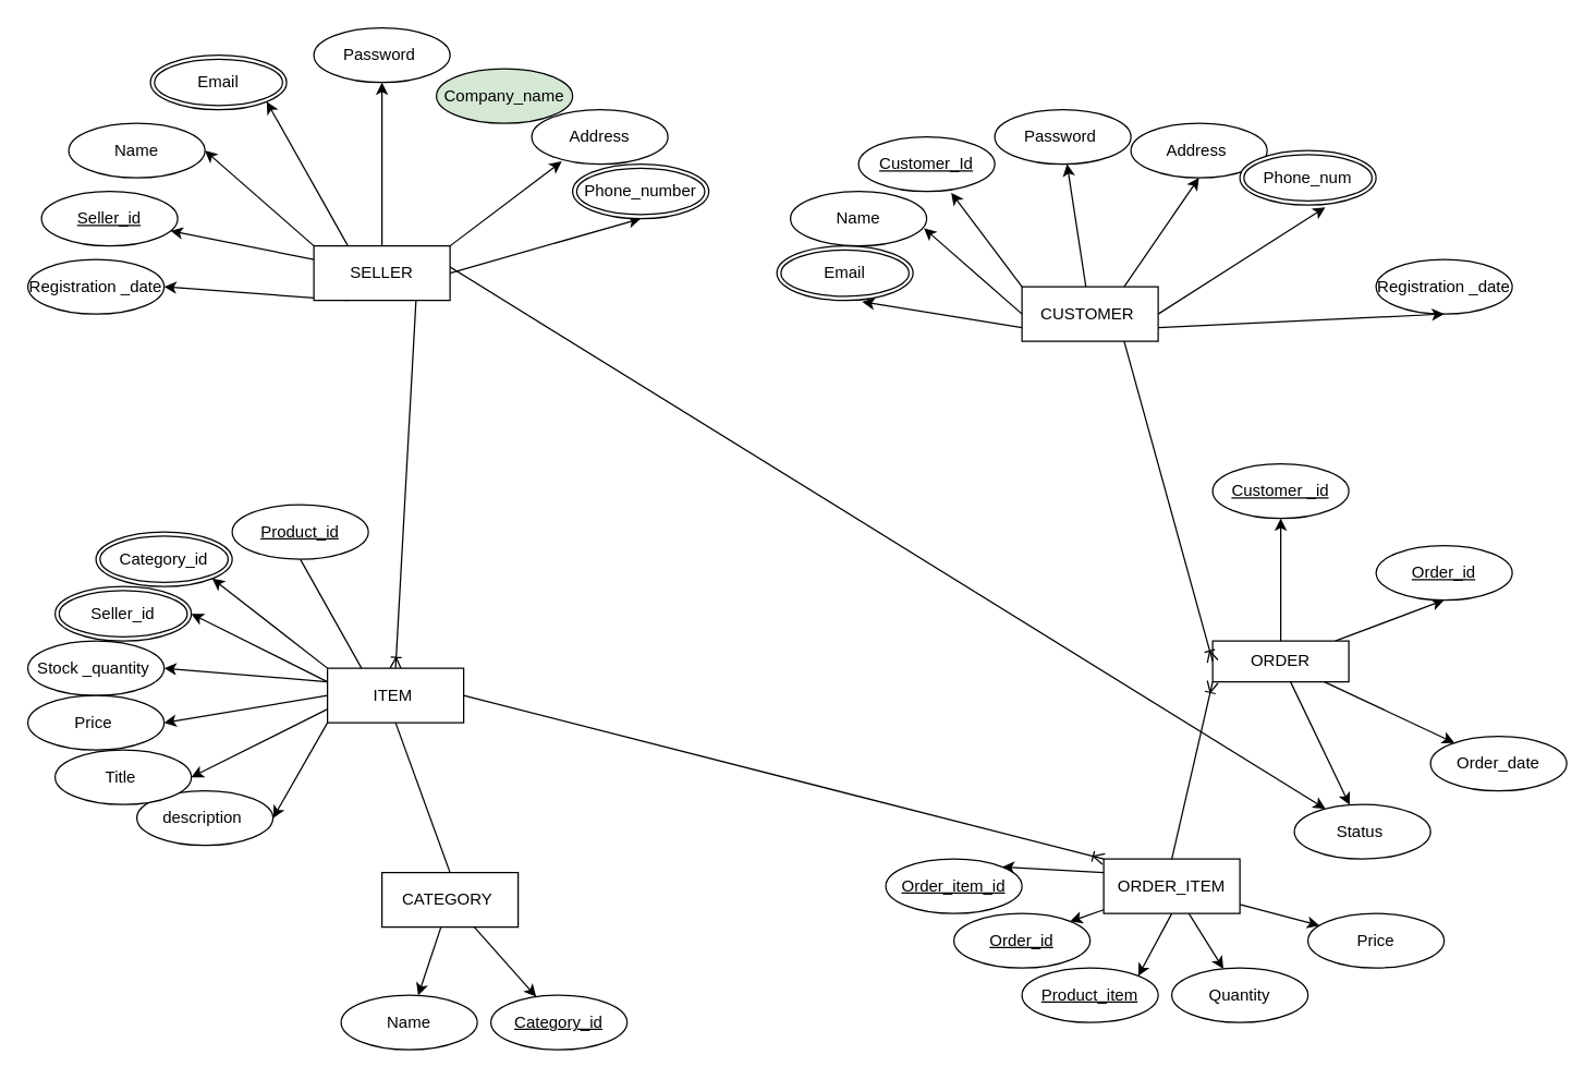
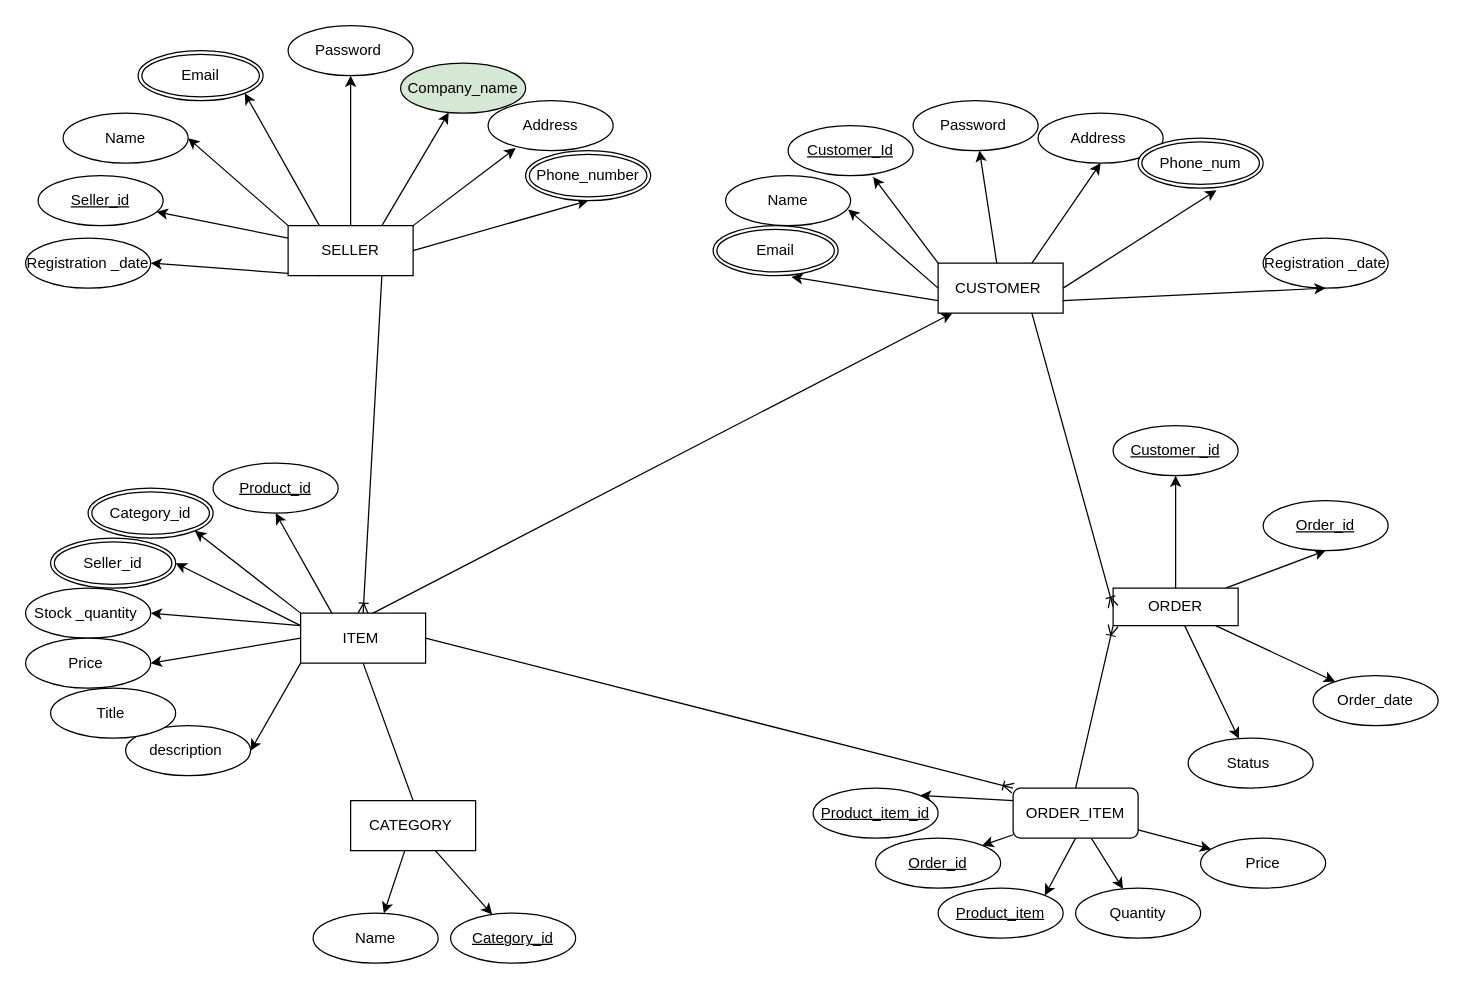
  <mxCell id="0" />
  <mxCell id="1" parent="0" />
  <mxCell id="2" value="" style="rounded=0;orthogonalLoop=1;jettySize=auto;html=1;" edge="1" parent="1" source="4" target="6"><mxGeometry relative="1" as="geometry" /></mxCell>
  <mxCell id="3" style="rounded=0;orthogonalLoop=1;jettySize=auto;html=1;exitX=0.75;exitY=0;exitDx=0;exitDy=0;entryX=0.5;entryY=1;entryDx=0;entryDy=0;" edge="1" parent="1" source="4" target="7"><mxGeometry relative="1" as="geometry" /></mxCell>
  <mxCell id="4" value="CUSTOMER&amp;nbsp;" style="whiteSpace=wrap;html=1;align=center;" vertex="1" parent="1"><mxGeometry x="750" y="210" width="100" height="40" as="geometry" /></mxCell>
  <mxCell id="5" value="Customer_Id" style="ellipse;whiteSpace=wrap;html=1;align=center;fontStyle=4;" vertex="1" parent="1"><mxGeometry x="630" y="100" width="100" height="40" as="geometry" /></mxCell>
  <mxCell id="6" value="Password&amp;nbsp;" style="ellipse;whiteSpace=wrap;html=1;align=center;" vertex="1" parent="1"><mxGeometry x="730" y="80" width="100" height="40" as="geometry" /></mxCell>
  <mxCell id="7" value="Address&amp;nbsp;" style="ellipse;whiteSpace=wrap;html=1;align=center;" vertex="1" parent="1"><mxGeometry x="830" y="90" width="100" height="40" as="geometry" /></mxCell>
  <mxCell id="8" value="Registration _date" style="ellipse;whiteSpace=wrap;html=1;align=center;" vertex="1" parent="1"><mxGeometry x="1010" y="190" width="100" height="40" as="geometry" /></mxCell>
  <mxCell id="9" value="Name" style="ellipse;whiteSpace=wrap;html=1;align=center;" vertex="1" parent="1"><mxGeometry x="580" y="140" width="100" height="40" as="geometry" /></mxCell>
  <mxCell id="10" style="rounded=0;orthogonalLoop=1;jettySize=auto;html=1;exitX=0;exitY=0.5;exitDx=0;exitDy=0;entryX=0.98;entryY=0.675;entryDx=0;entryDy=0;entryPerimeter=0;" edge="1" parent="1" source="4" target="9"><mxGeometry relative="1" as="geometry" /></mxCell>
  <mxCell id="11" value="" style="rounded=0;orthogonalLoop=1;jettySize=auto;html=1;" edge="1" parent="1" source="15" target="17"><mxGeometry relative="1" as="geometry" /></mxCell>
  <mxCell id="12" value="" style="rounded=0;orthogonalLoop=1;jettySize=auto;html=1;" edge="1" parent="1" source="15" target="22"><mxGeometry relative="1" as="geometry" /></mxCell>
  <mxCell id="13" style="rounded=0;orthogonalLoop=1;jettySize=auto;html=1;entryX=0.5;entryY=1;entryDx=0;entryDy=0;" edge="1" parent="1" source="15" target="16"><mxGeometry relative="1" as="geometry" /></mxCell>
  <mxCell id="14" value="" style="rounded=0;orthogonalLoop=1;jettySize=auto;html=1;" edge="1" parent="1" source="15" target="18"><mxGeometry relative="1" as="geometry" /></mxCell>
  <mxCell id="15" value="ORDER" style="whiteSpace=wrap;html=1;align=center;direction=east;" vertex="1" parent="1"><mxGeometry x="890" y="470" width="100" height="30" as="geometry" /></mxCell>
  <mxCell id="16" value="Order_id" style="ellipse;whiteSpace=wrap;html=1;align=center;fontStyle=4;" vertex="1" parent="1"><mxGeometry x="1010" y="400" width="100" height="40" as="geometry" /></mxCell>
  <mxCell id="17" value="Status&amp;nbsp;" style="ellipse;whiteSpace=wrap;html=1;align=center;" vertex="1" parent="1"><mxGeometry x="950" y="590" width="100" height="40" as="geometry" /></mxCell>
  <mxCell id="18" value="Order_date" style="ellipse;whiteSpace=wrap;html=1;align=center;" vertex="1" parent="1"><mxGeometry x="1050" y="540" width="100" height="40" as="geometry" /></mxCell>
  <mxCell id="19" value="Email" style="ellipse;shape=doubleEllipse;margin=3;whiteSpace=wrap;html=1;align=center;" vertex="1" parent="1"><mxGeometry x="570" y="180" width="100" height="40" as="geometry" /></mxCell>
  <mxCell id="20" value="Phone_num" style="ellipse;shape=doubleEllipse;margin=3;whiteSpace=wrap;html=1;align=center;" vertex="1" parent="1"><mxGeometry x="910" y="110" width="100" height="40" as="geometry" /></mxCell>
  <mxCell id="21" value="" style="fontSize=12;html=1;endArrow=ERoneToMany;rounded=0;exitX=0.75;exitY=1;exitDx=0;exitDy=0;entryX=0;entryY=0.5;entryDx=0;entryDy=0;" edge="1" parent="1" source="4" target="15"><mxGeometry width="100" height="100" relative="1" as="geometry"><mxPoint x="910" y="500" as="sourcePoint" /><mxPoint x="900" y="560" as="targetPoint" /></mxGeometry></mxCell>
  <mxCell id="22" value="Customer _id" style="ellipse;whiteSpace=wrap;html=1;align=center;fontStyle=4;" vertex="1" parent="1"><mxGeometry x="890" y="340" width="100" height="40" as="geometry" /></mxCell>
  <mxCell id="23" value="" style="rounded=0;orthogonalLoop=1;jettySize=auto;html=1;" edge="1" parent="1" source="30" target="38"><mxGeometry relative="1" as="geometry" /></mxCell>
  <mxCell id="24" value="" style="rounded=0;orthogonalLoop=1;jettySize=auto;html=1;" edge="1" parent="1" source="30" target="31"><mxGeometry relative="1" as="geometry" /></mxCell>
  <mxCell id="25" style="rounded=0;orthogonalLoop=1;jettySize=auto;html=1;exitX=0;exitY=0;exitDx=0;exitDy=0;entryX=1;entryY=0.5;entryDx=0;entryDy=0;" edge="1" parent="1" source="30" target="35"><mxGeometry relative="1" as="geometry" /></mxCell>
  <mxCell id="26" style="rounded=0;orthogonalLoop=1;jettySize=auto;html=1;exitX=0.25;exitY=0;exitDx=0;exitDy=0;entryX=1;entryY=1;entryDx=0;entryDy=0;" edge="1" parent="1" source="30" target="33"><mxGeometry relative="1" as="geometry" /></mxCell>
- <mxCell id="27" style="rounded=0;orthogonalLoop=1;jettySize=auto;html=1;exitX=0.75;exitY=0;exitDx=0;exitDy=0;" edge="1" parent="1" source="30" target="17"><mxGeometry relative="1" as="geometry" /></mxCell>
+ <mxCell id="27" style="rounded=0;orthogonalLoop=1;jettySize=auto;html=1;exitX=0.75;exitY=0;exitDx=0;exitDy=0;" edge="1" parent="1" source="30" target="32"><mxGeometry relative="1" as="geometry" /></mxCell>
  <mxCell id="28" style="rounded=0;orthogonalLoop=1;jettySize=auto;html=1;exitX=1;exitY=0.5;exitDx=0;exitDy=0;entryX=0.5;entryY=1;entryDx=0;entryDy=0;" edge="1" parent="1" source="30" target="37"><mxGeometry relative="1" as="geometry" /></mxCell>
  <mxCell id="29" style="rounded=0;orthogonalLoop=1;jettySize=auto;html=1;exitX=0.25;exitY=1;exitDx=0;exitDy=0;entryX=1;entryY=0.5;entryDx=0;entryDy=0;" edge="1" parent="1" source="30" target="34"><mxGeometry relative="1" as="geometry" /></mxCell>
  <mxCell id="30" value="SELLER" style="whiteSpace=wrap;html=1;align=center;" vertex="1" parent="1"><mxGeometry x="230" y="180" width="100" height="40" as="geometry" /></mxCell>
  <mxCell id="31" value="Password&amp;nbsp;" style="ellipse;whiteSpace=wrap;html=1;align=center;" vertex="1" parent="1"><mxGeometry x="230" y="20" width="100" height="40" as="geometry" /></mxCell>
  <mxCell id="32" value="Company_name" style="ellipse;whiteSpace=wrap;html=1;align=center;fillColor=#d5e8d4;" vertex="1" parent="1"><mxGeometry x="320" y="50" width="100" height="40" as="geometry" /></mxCell>
  <mxCell id="33" value="Email" style="whiteSpace=wrap;html=1;align=center;shape=doubleEllipse;perimeter=ellipsePerimeter;margin=3;" vertex="1" parent="1"><mxGeometry x="110" y="40" width="100" height="40" as="geometry" /></mxCell>
  <mxCell id="34" value="Registration _date" style="ellipse;whiteSpace=wrap;html=1;align=center;" vertex="1" parent="1"><mxGeometry x="20" y="190" width="100" height="40" as="geometry" /></mxCell>
  <mxCell id="35" value="Name" style="ellipse;whiteSpace=wrap;html=1;align=center;" vertex="1" parent="1"><mxGeometry x="50" y="90" width="100" height="40" as="geometry" /></mxCell>
  <mxCell id="36" value="Address" style="ellipse;whiteSpace=wrap;html=1;align=center;" vertex="1" parent="1"><mxGeometry x="390" y="80" width="100" height="40" as="geometry" /></mxCell>
  <mxCell id="37" value="Phone_number" style="whiteSpace=wrap;html=1;align=center;shape=doubleEllipse;perimeter=ellipsePerimeter;margin=3;" vertex="1" parent="1"><mxGeometry x="420" y="120" width="100" height="40" as="geometry" /></mxCell>
  <mxCell id="38" value="Seller_id" style="ellipse;whiteSpace=wrap;html=1;align=center;fontStyle=4;" vertex="1" parent="1"><mxGeometry x="30" y="140" width="100" height="40" as="geometry" /></mxCell>
  <mxCell id="39" value="" style="fontSize=12;html=1;endArrow=ERoneToMany;rounded=0;exitX=0.75;exitY=1;exitDx=0;exitDy=0;entryX=0.5;entryY=0;entryDx=0;entryDy=0;" edge="1" parent="1" source="30" target="47"><mxGeometry width="100" height="100" relative="1" as="geometry"><mxPoint x="515" y="210" as="sourcePoint" /><mxPoint x="525" y="490" as="targetPoint" /></mxGeometry></mxCell>
- <mxCell id="40" style="rounded=0;orthogonalLoop=1;jettySize=auto;html=1;exitX=0.25;exitY=0;exitDx=0;exitDy=0;entryX=0.5;entryY=1;entryDx=0;entryDy=0;endArrow=none;" edge="1" parent="1" source="47" target="54"><mxGeometry relative="1" as="geometry" /></mxCell>
+ <mxCell id="40" style="rounded=0;orthogonalLoop=1;jettySize=auto;html=1;exitX=0.25;exitY=0;exitDx=0;exitDy=0;entryX=0.5;entryY=1;entryDx=0;entryDy=0;" edge="1" parent="1" source="47" target="54"><mxGeometry relative="1" as="geometry" /></mxCell>
  <mxCell id="41" style="rounded=0;orthogonalLoop=1;jettySize=auto;html=1;exitX=0;exitY=0;exitDx=0;exitDy=0;entryX=1;entryY=1;entryDx=0;entryDy=0;" edge="1" parent="1" source="47" target="48"><mxGeometry relative="1" as="geometry" /></mxCell>
  <mxCell id="42" style="rounded=0;orthogonalLoop=1;jettySize=auto;html=1;exitX=0;exitY=0.25;exitDx=0;exitDy=0;entryX=1;entryY=0.5;entryDx=0;entryDy=0;" edge="1" parent="1" source="47" target="49"><mxGeometry relative="1" as="geometry" /></mxCell>
  <mxCell id="43" style="rounded=0;orthogonalLoop=1;jettySize=auto;html=1;exitX=0;exitY=0.25;exitDx=0;exitDy=0;entryX=1;entryY=0.5;entryDx=0;entryDy=0;" edge="1" parent="1" source="47" target="50"><mxGeometry relative="1" as="geometry" /></mxCell>
  <mxCell id="44" style="rounded=0;orthogonalLoop=1;jettySize=auto;html=1;exitX=0;exitY=0.5;exitDx=0;exitDy=0;entryX=1;entryY=0.5;entryDx=0;entryDy=0;" edge="1" parent="1" source="47" target="51"><mxGeometry relative="1" as="geometry" /></mxCell>
- <mxCell id="45" style="rounded=0;orthogonalLoop=1;jettySize=auto;html=1;exitX=0;exitY=0.75;exitDx=0;exitDy=0;entryX=1;entryY=0.5;entryDx=0;entryDy=0;" edge="1" parent="1" source="47" target="53"><mxGeometry relative="1" as="geometry" /></mxCell>
+ <mxCell id="45" style="rounded=0;orthogonalLoop=1;jettySize=auto;html=1;exitX=0;exitY=0.75;exitDx=0;exitDy=0;" edge="1" parent="1" source="47" target="4"><mxGeometry relative="1" as="geometry" /></mxCell>
  <mxCell id="46" style="rounded=0;orthogonalLoop=1;jettySize=auto;html=1;exitX=0;exitY=1;exitDx=0;exitDy=0;entryX=1;entryY=0.5;entryDx=0;entryDy=0;" edge="1" parent="1" source="47" target="52"><mxGeometry relative="1" as="geometry" /></mxCell>
  <mxCell id="47" value="ITEM&amp;nbsp;" style="whiteSpace=wrap;html=1;align=center;" vertex="1" parent="1"><mxGeometry x="240" y="490" width="100" height="40" as="geometry" /></mxCell>
  <mxCell id="48" value="Category_id" style="whiteSpace=wrap;html=1;align=center;shape=doubleEllipse;perimeter=ellipsePerimeter;margin=3;" vertex="1" parent="1"><mxGeometry x="70" y="390" width="100" height="40" as="geometry" /></mxCell>
  <mxCell id="49" value="Seller_id" style="whiteSpace=wrap;html=1;align=center;shape=doubleEllipse;perimeter=ellipsePerimeter;margin=3;" vertex="1" parent="1"><mxGeometry x="40" y="430" width="100" height="40" as="geometry" /></mxCell>
  <mxCell id="50" value="Stock _quantity&amp;nbsp;" style="ellipse;whiteSpace=wrap;html=1;align=center;" vertex="1" parent="1"><mxGeometry x="20" y="470" width="100" height="40" as="geometry" /></mxCell>
  <mxCell id="51" value="Price&amp;nbsp;" style="ellipse;whiteSpace=wrap;html=1;align=center;" vertex="1" parent="1"><mxGeometry x="20" y="510" width="100" height="40" as="geometry" /></mxCell>
  <mxCell id="52" value="description&amp;nbsp;" style="ellipse;whiteSpace=wrap;html=1;align=center;" vertex="1" parent="1"><mxGeometry x="100" y="580" width="100" height="40" as="geometry" /></mxCell>
  <mxCell id="53" value="Title&amp;nbsp;" style="ellipse;whiteSpace=wrap;html=1;align=center;" vertex="1" parent="1"><mxGeometry x="40" y="550" width="100" height="40" as="geometry" /></mxCell>
  <mxCell id="54" value="Product_id" style="ellipse;whiteSpace=wrap;html=1;align=center;fontStyle=4;" vertex="1" parent="1"><mxGeometry x="170" y="370" width="100" height="40" as="geometry" /></mxCell>
  <mxCell id="55" value="" style="rounded=0;orthogonalLoop=1;jettySize=auto;html=1;" edge="1" parent="1" source="57" target="58"><mxGeometry relative="1" as="geometry" /></mxCell>
  <mxCell id="56" value="" style="rounded=0;orthogonalLoop=1;jettySize=auto;html=1;" edge="1" parent="1" source="57" target="59"><mxGeometry relative="1" as="geometry" /></mxCell>
  <mxCell id="57" value="CATEGORY&amp;nbsp;" style="whiteSpace=wrap;html=1;align=center;" vertex="1" parent="1"><mxGeometry x="280" y="640" width="100" height="40" as="geometry" /></mxCell>
  <mxCell id="58" value="Name" style="ellipse;whiteSpace=wrap;html=1;align=center;" vertex="1" parent="1"><mxGeometry x="250" y="730" width="100" height="40" as="geometry" /></mxCell>
  <mxCell id="59" value="Category_id" style="ellipse;whiteSpace=wrap;html=1;align=center;fontStyle=4;" vertex="1" parent="1"><mxGeometry x="360" y="730" width="100" height="40" as="geometry" /></mxCell>
  <mxCell id="60" value="" style="endArrow=none;html=1;rounded=0;exitX=0.5;exitY=1;exitDx=0;exitDy=0;entryX=0.5;entryY=0;entryDx=0;entryDy=0;" edge="1" parent="1" source="47" target="57"><mxGeometry relative="1" as="geometry"><mxPoint x="550" y="650" as="sourcePoint" /><mxPoint x="710" y="650" as="targetPoint" /></mxGeometry></mxCell>
  <mxCell id="61" value="" style="rounded=0;orthogonalLoop=1;jettySize=auto;html=1;" edge="1" parent="1" source="66" target="70"><mxGeometry relative="1" as="geometry" /></mxCell>
  <mxCell id="62" style="rounded=0;orthogonalLoop=1;jettySize=auto;html=1;exitX=0.5;exitY=1;exitDx=0;exitDy=0;entryX=1;entryY=0;entryDx=0;entryDy=0;" edge="1" parent="1" source="66" target="68"><mxGeometry relative="1" as="geometry" /></mxCell>
  <mxCell id="63" value="" style="rounded=0;orthogonalLoop=1;jettySize=auto;html=1;entryX=1;entryY=0;entryDx=0;entryDy=0;" edge="1" parent="1" source="66" target="69"><mxGeometry relative="1" as="geometry"><mxPoint x="790" y="620" as="targetPoint" /></mxGeometry></mxCell>
  <mxCell id="64" style="rounded=0;orthogonalLoop=1;jettySize=auto;html=1;exitX=0;exitY=0.25;exitDx=0;exitDy=0;entryX=1;entryY=0;entryDx=0;entryDy=0;" edge="1" parent="1" source="66" target="67"><mxGeometry relative="1" as="geometry" /></mxCell>
  <mxCell id="65" value="" style="rounded=0;orthogonalLoop=1;jettySize=auto;html=1;" edge="1" parent="1" source="66" target="71"><mxGeometry relative="1" as="geometry" /></mxCell>
- <mxCell id="66" value="ORDER_ITEM" style="whiteSpace=wrap;html=1;align=center;" vertex="1" parent="1"><mxGeometry x="810" y="630" width="100" height="40" as="geometry" /></mxCell>
- <mxCell id="67" value="Order_item_id" style="ellipse;whiteSpace=wrap;html=1;align=center;fontStyle=4;" vertex="1" parent="1"><mxGeometry x="650" y="630" width="100" height="40" as="geometry" /></mxCell>
+ <mxCell id="66" value="ORDER_ITEM" style="whiteSpace=wrap;html=1;align=center;rounded=1;" vertex="1" parent="1"><mxGeometry x="810" y="630" width="100" height="40" as="geometry" /></mxCell>
+ <mxCell id="67" value="Product_item_id" style="ellipse;whiteSpace=wrap;html=1;align=center;fontStyle=4;" vertex="1" parent="1"><mxGeometry x="650" y="630" width="100" height="40" as="geometry" /></mxCell>
  <mxCell id="68" value="Product_item" style="ellipse;whiteSpace=wrap;html=1;align=center;fontStyle=4;" vertex="1" parent="1"><mxGeometry x="750" y="710" width="100" height="40" as="geometry" /></mxCell>
  <mxCell id="69" value="Order_id" style="ellipse;whiteSpace=wrap;html=1;align=center;fontStyle=4;" vertex="1" parent="1"><mxGeometry x="700" y="670" width="100" height="40" as="geometry" /></mxCell>
  <mxCell id="70" value="Quantity" style="ellipse;whiteSpace=wrap;html=1;align=center;" vertex="1" parent="1"><mxGeometry x="860" y="710" width="100" height="40" as="geometry" /></mxCell>
  <mxCell id="71" value="Price" style="ellipse;whiteSpace=wrap;html=1;align=center;" vertex="1" parent="1"><mxGeometry x="960" y="670" width="100" height="40" as="geometry" /></mxCell>
  <mxCell id="72" value="" style="fontSize=12;html=1;endArrow=ERoneToMany;rounded=0;exitX=0.5;exitY=0;exitDx=0;exitDy=0;entryX=0;entryY=1;entryDx=0;entryDy=0;" edge="1" parent="1" source="66" target="15"><mxGeometry width="100" height="100" relative="1" as="geometry"><mxPoint x="730" y="630" as="sourcePoint" /><mxPoint x="830" y="530" as="targetPoint" /></mxGeometry></mxCell>
  <mxCell id="73" value="" style="fontSize=12;html=1;endArrow=ERoneToMany;rounded=0;exitX=1;exitY=0.5;exitDx=0;exitDy=0;entryX=0;entryY=0;entryDx=0;entryDy=0;" edge="1" parent="1" source="47" target="66"><mxGeometry width="100" height="100" relative="1" as="geometry"><mxPoint x="720" y="500" as="sourcePoint" /><mxPoint x="820" y="400" as="targetPoint" /></mxGeometry></mxCell>
  <mxCell id="74" style="rounded=0;orthogonalLoop=1;jettySize=auto;html=1;exitX=1;exitY=0;exitDx=0;exitDy=0;entryX=0.22;entryY=0.95;entryDx=0;entryDy=0;entryPerimeter=0;" edge="1" parent="1" source="30" target="36"><mxGeometry relative="1" as="geometry" /></mxCell>
  <mxCell id="75" style="rounded=0;orthogonalLoop=1;jettySize=auto;html=1;exitX=0;exitY=0;exitDx=0;exitDy=0;entryX=0.68;entryY=1.025;entryDx=0;entryDy=0;entryPerimeter=0;" edge="1" parent="1" source="4" target="5"><mxGeometry relative="1" as="geometry" /></mxCell>
  <mxCell id="76" style="rounded=0;orthogonalLoop=1;jettySize=auto;html=1;exitX=1;exitY=0.5;exitDx=0;exitDy=0;entryX=0.627;entryY=1.042;entryDx=0;entryDy=0;entryPerimeter=0;" edge="1" parent="1" source="4" target="20"><mxGeometry relative="1" as="geometry" /></mxCell>
  <mxCell id="77" style="rounded=0;orthogonalLoop=1;jettySize=auto;html=1;exitX=0;exitY=0.75;exitDx=0;exitDy=0;entryX=0.627;entryY=1.025;entryDx=0;entryDy=0;entryPerimeter=0;" edge="1" parent="1" source="4" target="19"><mxGeometry relative="1" as="geometry" /></mxCell>
  <mxCell id="78" style="rounded=0;orthogonalLoop=1;jettySize=auto;html=1;exitX=1;exitY=0.5;exitDx=0;exitDy=0;entryX=0.5;entryY=1;entryDx=0;entryDy=0;" edge="1" parent="1" target="8"><mxGeometry relative="1" as="geometry"><mxPoint x="850" y="240" as="sourcePoint" /><mxPoint x="1063.3" y="252.32" as="targetPoint" /></mxGeometry></mxCell>
